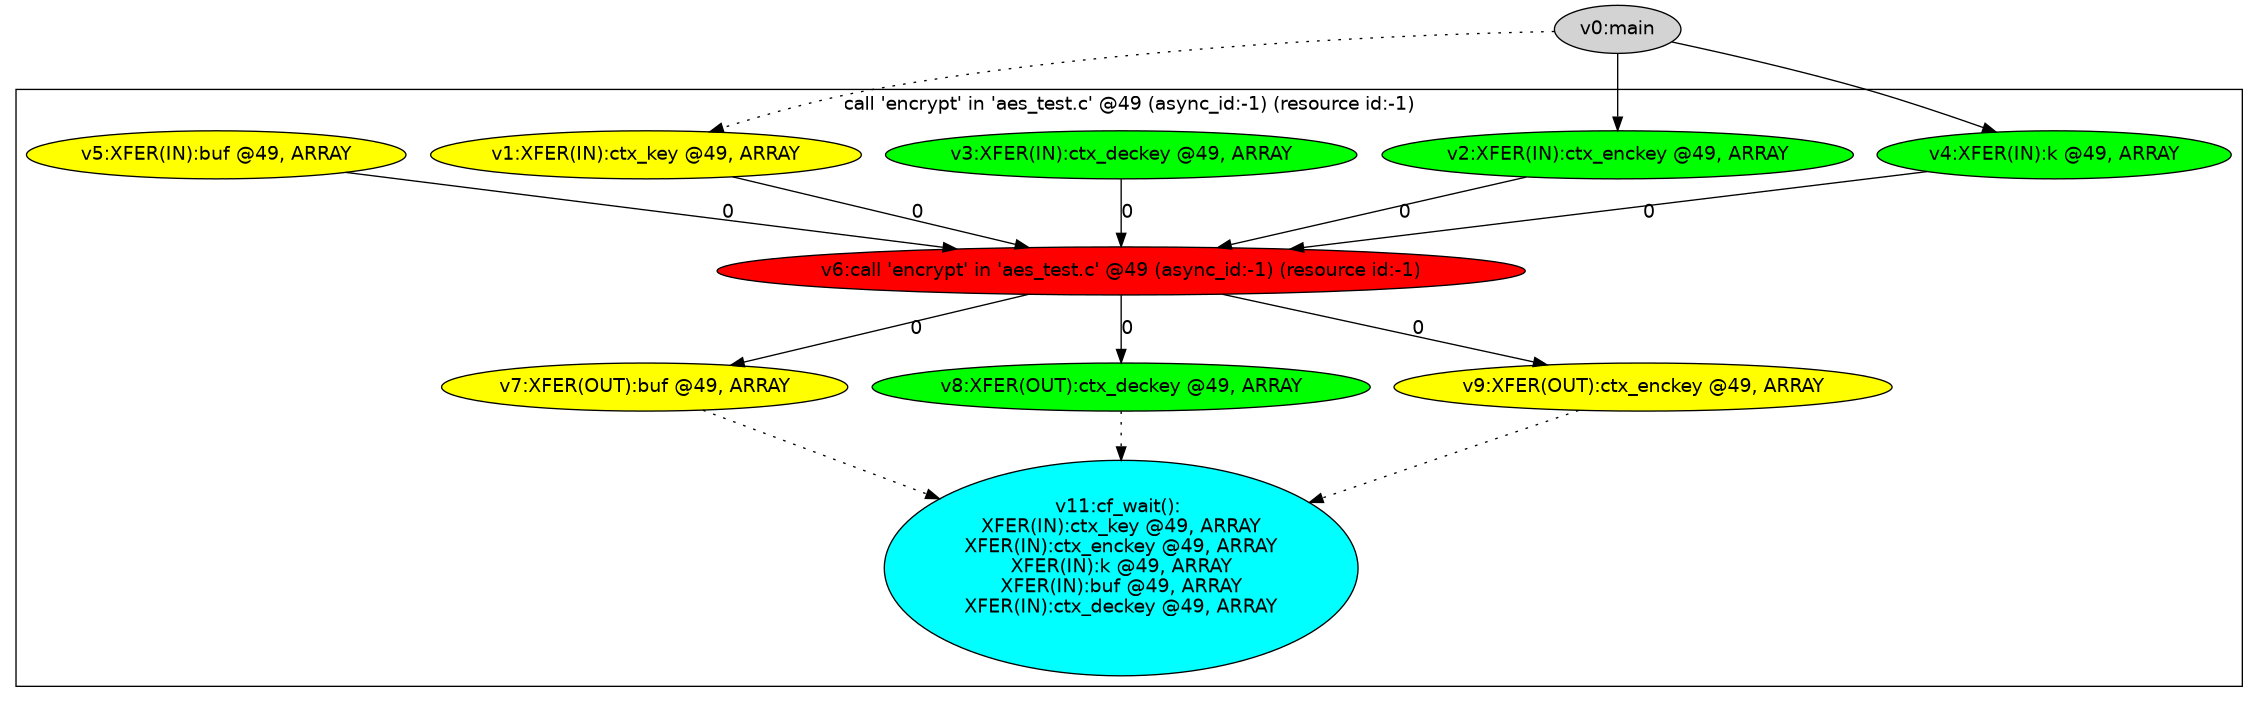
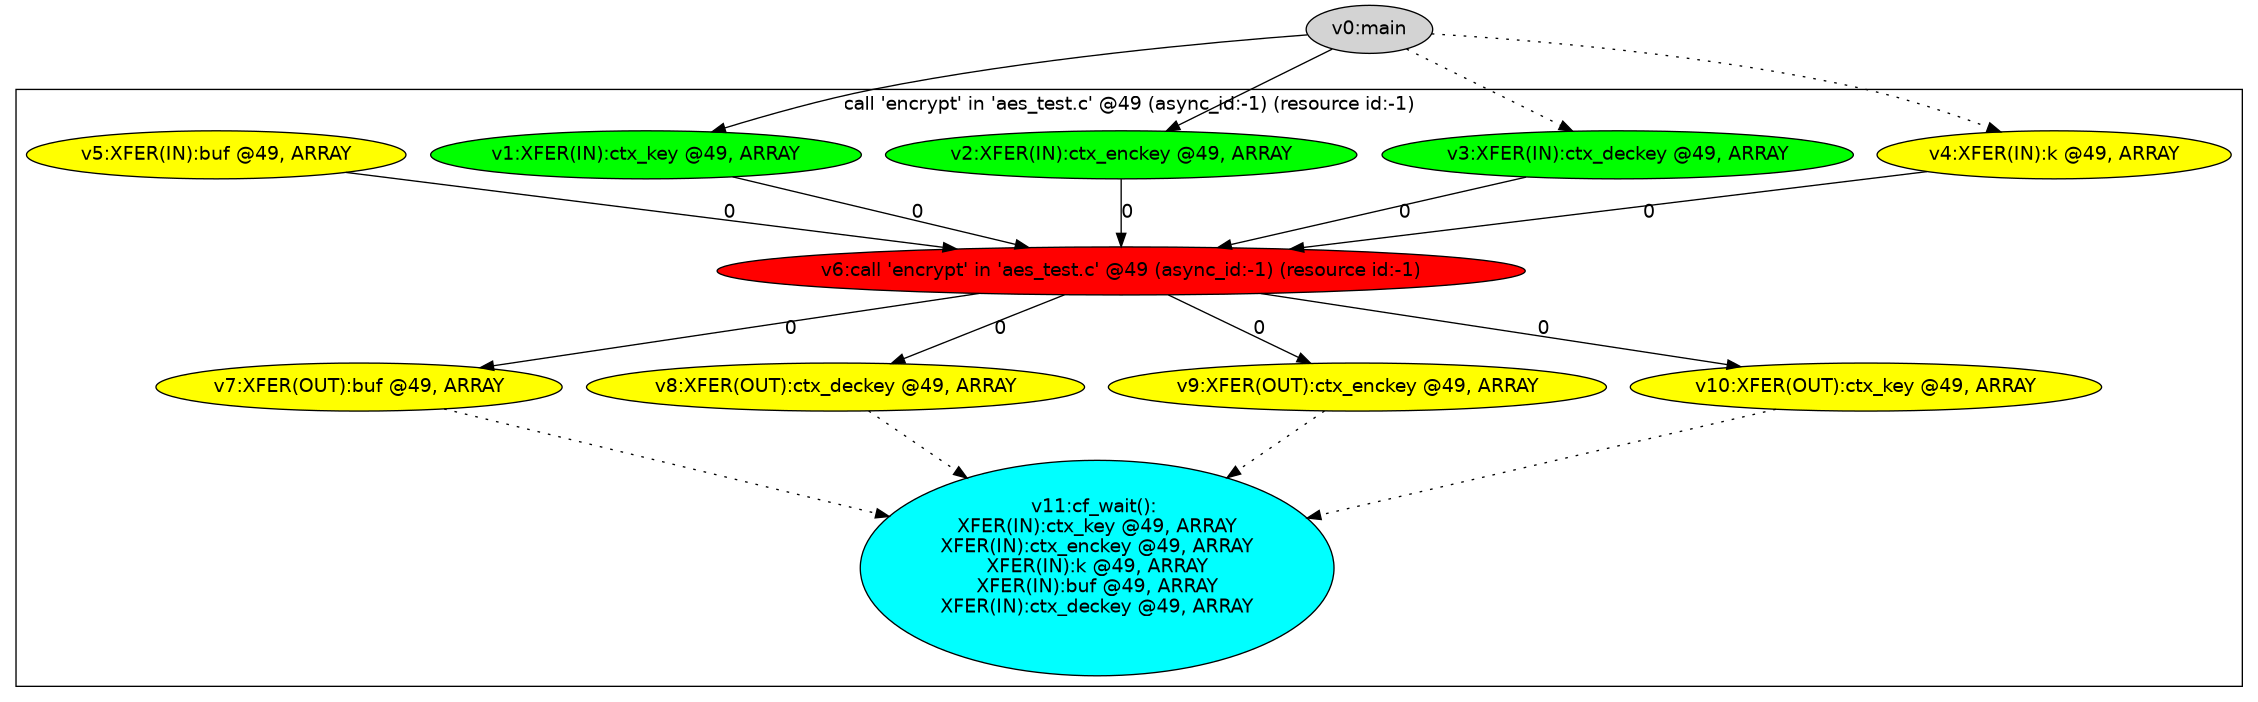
  digraph {
    fontname="DejaVu Sans"
    node [fillcolor=yellow fontname="DejaVu Sans" style=filled]
    edge [fontname="DejaVu Sans"]
-   n1 [label="v1:XFER(IN):ctx_key @49, ARRAY\n"]
+   n1 [fillcolor=green label="v1:XFER(IN):ctx_key @49, ARRAY\n"]
    n2 [fillcolor=green label="v2:XFER(IN):ctx_enckey @49, ARRAY\n"]
    n3 [fillcolor=green label="v3:XFER(IN):ctx_deckey @49, ARRAY\n"]
-   n4 [fillcolor=green label="v4:XFER(IN):k @49, ARRAY\n"]
+   n4 [label="v4:XFER(IN):k @49, ARRAY\n"]
    n5 [label="v5:XFER(IN):buf @49, ARRAY\n"]
    n6 [fillcolor=red label="v6:call 'encrypt' in 'aes_test.c' @49 (async_id:-1) (resource id:-1)\n"]
    n7 [label="v7:XFER(OUT):buf @49, ARRAY\n"]
-   n8 [fillcolor=green label="v8:XFER(OUT):ctx_deckey @49, ARRAY\n"]
+   n8 [label="v8:XFER(OUT):ctx_deckey @49, ARRAY\n"]
    n9 [label="v9:XFER(OUT):ctx_enckey @49, ARRAY\n"]
+   n10 [label="v10:XFER(OUT):ctx_key @49, ARRAY\n"]
    n11 [fillcolor=cyan label="v11:cf_wait(): \nXFER(IN):ctx_key @49, ARRAY\nXFER(IN):ctx_enckey @49, ARRAY\nXFER(IN):k @49, ARRAY\nXFER(IN):buf @49, ARRAY\nXFER(IN):ctx_deckey @49, ARRAY\n\n"]
    n12 [label="v0:main" fillcolor=""]
    subgraph cluster_1 {
      label="call 'encrypt' in 'aes_test.c' @49 (async_id:-1) (resource id:-1)\n"
      n1
      n2
      n3
      n4
      n5
      n6
      n7
      n8
      n9
+     n10
      n11
    }
    n1 -> n6 [label=0]
    n2 -> n6 [label=0]
    n3 -> n6 [label=0]
    n4 -> n6 [label=0]
    n5 -> n6 [label=0]
    n6 -> n7 [label=0]
    n6 -> n8 [label=0]
    n6 -> n9 [label=0]
+   n6 -> n10 [label=0]
    n7 -> n11 [style=dotted]
    n8 -> n11 [style=dotted]
    n9 -> n11 [style=dotted]
-   n12 -> n1 [style=dotted]
+   n10 -> n11 [style=dotted]
+   n12 -> n1 [style=solid]
    n12 -> n2 [style=solid]
-   n12 -> n4 [style=solid]
+   n12 -> n3 [style=dotted]
+   n12 -> n4 [style=dotted]
  }
